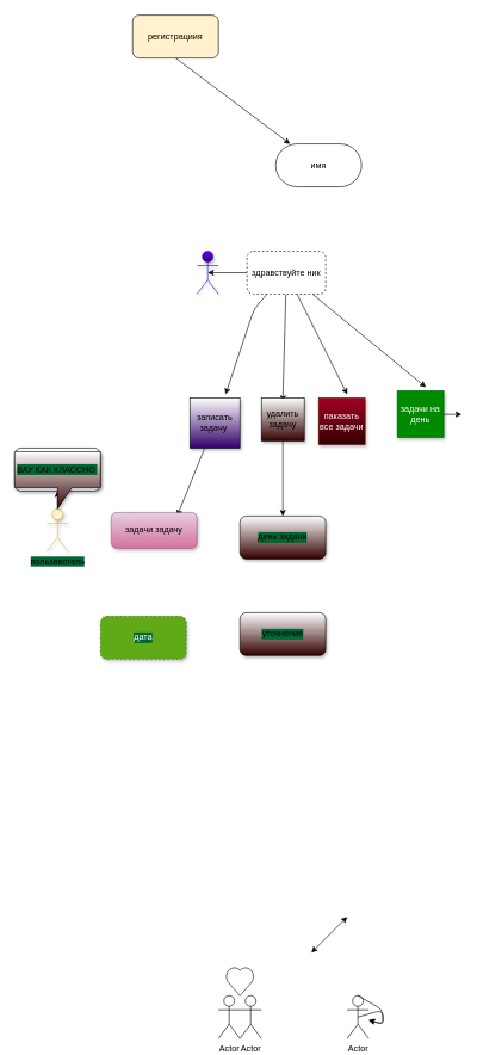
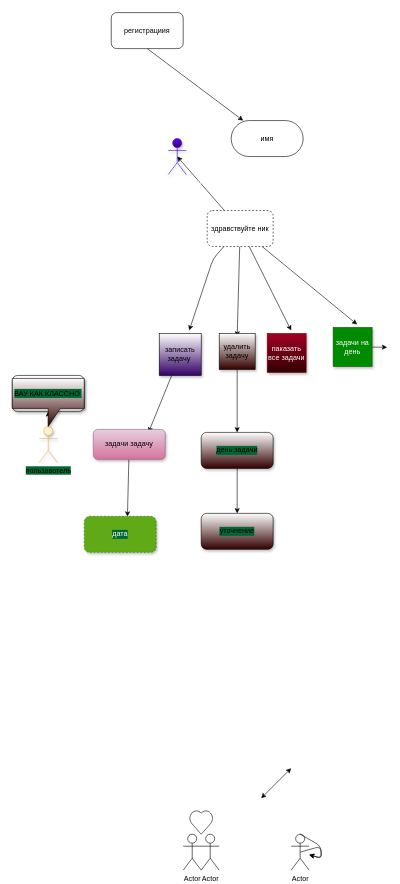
  <mxCell id="0" />
  <mxCell id="1" parent="0" />
  <mxCell id="2" style="edgeStyle=none;html=1;" parent="1" target="3" edge="1"><mxGeometry relative="1" as="geometry"><mxPoint x="105" y="180" as="targetPoint" /><mxPoint x="245" y="80" as="sourcePoint" /></mxGeometry></mxCell>
  <mxCell id="3" value="имя" style="rounded=1;whiteSpace=wrap;html=1;arcSize=50;" parent="1" vertex="1"><mxGeometry x="385" y="200" width="120" height="60" as="geometry" /></mxCell>
  <mxCell id="4" style="edgeStyle=none;html=1;entryX=0.5;entryY=0.5;entryDx=0;entryDy=0;entryPerimeter=0;" parent="1" source="9" target="10" edge="1"><mxGeometry relative="1" as="geometry" /></mxCell>
  <mxCell id="5" style="edgeStyle=none;html=1;" parent="1" source="9" edge="1"><mxGeometry relative="1" as="geometry"><mxPoint x="395" y="560" as="targetPoint" /></mxGeometry></mxCell>
  <mxCell id="6" style="edgeStyle=none;html=1;" parent="1" source="9" edge="1"><mxGeometry relative="1" as="geometry"><mxPoint x="315" y="550" as="targetPoint" /><Array as="points"><mxPoint x="355" y="430" /></Array></mxGeometry></mxCell>
  <mxCell id="7" style="edgeStyle=none;html=1;" parent="1" source="9" edge="1"><mxGeometry relative="1" as="geometry"><mxPoint x="485" y="550" as="targetPoint" /></mxGeometry></mxCell>
  <mxCell id="8" style="edgeStyle=none;html=1;" parent="1" source="9" edge="1"><mxGeometry relative="1" as="geometry"><mxPoint x="595" y="540" as="targetPoint" /></mxGeometry></mxCell>
  <mxCell id="9" value="здравствуйте ник" style="rounded=1;whiteSpace=wrap;html=1;dashed=1;" parent="1" vertex="1"><mxGeometry x="345" y="350" width="110" height="60" as="geometry" /></mxCell>
- <mxCell id="10" value="регестрация была" style="shape=umlActor;verticalLabelPosition=bottom;verticalAlign=top;html=1;outlineConnect=0;fillColor=#6a00ff;fontColor=#ffffff;strokeColor=#3700CC;gradientColor=#330066;shadow=1;" parent="1" vertex="1"><mxGeometry x="275" y="350" width="30" height="60" as="geometry" /></mxCell>
+ <mxCell id="10" value="регестрация была" style="shape=umlActor;verticalLabelPosition=bottom;verticalAlign=top;html=1;outlineConnect=0;fillColor=#6a00ff;fontColor=#ffffff;strokeColor=#3700CC;gradientColor=#330066;shadow=1;" parent="1" vertex="1"><mxGeometry x="280" y="230" width="30" height="60" as="geometry" /></mxCell>
  <mxCell id="11" style="edgeStyle=none;html=1;" parent="1" source="12" edge="1"><mxGeometry relative="1" as="geometry"><mxPoint x="247.188" y="720" as="targetPoint" /></mxGeometry></mxCell>
  <mxCell id="12" value="записать задачу&amp;nbsp;" style="whiteSpace=wrap;html=1;aspect=fixed;shadow=1;gradientColor=#330066;" parent="1" vertex="1"><mxGeometry x="265" y="555" width="70" height="70" as="geometry" /></mxCell>
  <mxCell id="13" value="паказать все задачи" style="whiteSpace=wrap;html=1;aspect=fixed;shadow=1;fillColor=#a20025;fontColor=#ffffff;strokeColor=#6F0000;gradientColor=#330000;" parent="1" vertex="1"><mxGeometry x="445" y="555" width="65" height="65" as="geometry" /></mxCell>
  <mxCell id="14" style="edgeStyle=none;html=1;fontColor=#000000;" parent="1" source="15" edge="1"><mxGeometry relative="1" as="geometry"><mxPoint x="395" y="720" as="targetPoint" /></mxGeometry></mxCell>
  <mxCell id="15" value="удалить задачу" style="whiteSpace=wrap;html=1;aspect=fixed;shadow=1;gradientColor=#330000;" parent="1" vertex="1"><mxGeometry x="365" y="555" width="60" height="60" as="geometry" /></mxCell>
  <mxCell id="16" style="edgeStyle=none;html=1;" edge="1" parent="1" source="17"><mxGeometry relative="1" as="geometry"><mxPoint x="645" y="578" as="targetPoint" /></mxGeometry></mxCell>
  <mxCell id="17" value="задачи на день" style="whiteSpace=wrap;html=1;aspect=fixed;shadow=1;fillColor=#008a00;fontColor=#ffffff;strokeColor=#005700;" parent="1" vertex="1"><mxGeometry x="555" y="545" width="65" height="65" as="geometry" /></mxCell>
+ <mxCell id="18" style="edgeStyle=none;html=1;fontColor=#000000;entryX=0.6;entryY=0.005;entryDx=0;entryDy=0;entryPerimeter=0;" parent="1" source="19" edge="1" target="20"><mxGeometry relative="1" as="geometry"><mxPoint x="262.857" y="860" as="targetPoint" /></mxGeometry></mxCell>
  <mxCell id="19" value="задачи задачу" style="rounded=1;whiteSpace=wrap;html=1;shadow=1;gradientColor=#d5739d;fillColor=#e6d0de;strokeColor=#996185;" parent="1" vertex="1"><mxGeometry x="155" y="715" width="120" height="50" as="geometry" /></mxCell>
  <mxCell id="20" value="дата" style="rounded=1;whiteSpace=wrap;html=1;shadow=1;labelBackgroundColor=#006633;fontColor=#ffffff;fillColor=#60a917;strokeColor=#2D7600;dashed=1;" parent="1" vertex="1"><mxGeometry x="140" y="860" width="120" height="60" as="geometry" /></mxCell>
+ <mxCell id="21" style="edgeStyle=none;html=1;fontColor=#000000;" parent="1" source="22" target="23" edge="1"><mxGeometry relative="1" as="geometry"><mxPoint x="395" y="860" as="targetPoint" /></mxGeometry></mxCell>
  <mxCell id="22" value="день задачи" style="rounded=1;whiteSpace=wrap;html=1;shadow=1;labelBackgroundColor=#006633;fontColor=#000000;gradientColor=#330000;" parent="1" vertex="1"><mxGeometry x="335" y="720" width="120" height="60" as="geometry" /></mxCell>
  <mxCell id="23" value="уточнение" style="rounded=1;whiteSpace=wrap;html=1;shadow=1;labelBackgroundColor=#006633;fontColor=#000000;gradientColor=#330000;" parent="1" vertex="1"><mxGeometry x="335" y="855" width="120" height="60" as="geometry" /></mxCell>
  <mxCell id="24" style="edgeStyle=none;html=1;fontColor=#000000;" parent="1" source="25" target="26" edge="1"><mxGeometry relative="1" as="geometry"><mxPoint x="80" y="680" as="targetPoint" /></mxGeometry></mxCell>
  <mxCell id="25" value="пользавотель" style="shape=umlActor;verticalLabelPosition=bottom;verticalAlign=top;html=1;outlineConnect=0;shadow=1;labelBackgroundColor=#006633;fillColor=#fff2cc;strokeColor=#d6b656;" parent="1" vertex="1"><mxGeometry x="65" y="710" width="30" height="60" as="geometry" /></mxCell>
  <mxCell id="26" value="ВАУ КАК КЛАССНО" style="rounded=1;whiteSpace=wrap;html=1;shadow=1;labelBackgroundColor=#006633;" parent="1" vertex="1"><mxGeometry x="20" y="625" width="120" height="60" as="geometry" /></mxCell>
  <mxCell id="27" value="ВАУ КАК КЛАССНО&amp;nbsp;" style="shape=callout;whiteSpace=wrap;html=1;perimeter=calloutPerimeter;shadow=1;labelBackgroundColor=#006633;fontColor=#000000;gradientColor=#330000;" parent="1" vertex="1"><mxGeometry x="20" y="630" width="120" height="80" as="geometry" /></mxCell>
- <mxCell id="28" value="регистрациия" style="rounded=1;whiteSpace=wrap;html=1;fillColor=#fff2cc;" vertex="1" parent="1"><mxGeometry x="185" y="20" width="120" height="60" as="geometry" /></mxCell>
+ <mxCell id="28" value="регистрациия" style="rounded=1;whiteSpace=wrap;html=1;" vertex="1" parent="1"><mxGeometry x="185" y="20" width="120" height="60" as="geometry" /></mxCell>
  <mxCell id="29" value="Actor" style="shape=umlActor;verticalLabelPosition=bottom;verticalAlign=top;html=1;outlineConnect=0;" vertex="1" parent="1"><mxGeometry x="305" y="1390" width="30" height="60" as="geometry" /></mxCell>
  <mxCell id="30" value="Actor" style="shape=umlActor;verticalLabelPosition=bottom;verticalAlign=top;html=1;outlineConnect=0;" vertex="1" parent="1"><mxGeometry x="335" y="1390" width="30" height="60" as="geometry" /></mxCell>
  <mxCell id="31" value="Actor" style="shape=umlActor;verticalLabelPosition=bottom;verticalAlign=top;html=1;outlineConnect=0;" vertex="1" parent="1"><mxGeometry x="485" y="1390" width="30" height="60" as="geometry" /></mxCell>
  <mxCell id="32" style="edgeStyle=none;html=1;exitX=0.5;exitY=0.5;exitDx=0;exitDy=0;exitPerimeter=0;" edge="1" parent="1" source="31" target="31"><mxGeometry relative="1" as="geometry" /></mxCell>
  <mxCell id="33" style="edgeStyle=none;html=1;exitX=0.5;exitY=0;exitDx=0;exitDy=0;exitPerimeter=0;" edge="1" parent="1" source="31" target="31"><mxGeometry relative="1" as="geometry" /></mxCell>
  <mxCell id="34" value="" style="endArrow=classic;startArrow=classic;html=1;" edge="1" parent="1"><mxGeometry width="50" height="50" relative="1" as="geometry"><mxPoint x="435" y="1330" as="sourcePoint" /><mxPoint x="485" y="1280" as="targetPoint" /></mxGeometry></mxCell>
  <mxCell id="35" value="" style="verticalLabelPosition=bottom;verticalAlign=top;html=1;shape=mxgraph.basic.heart" vertex="1" parent="1"><mxGeometry x="315" y="1350" width="40" height="40" as="geometry" /></mxCell>
